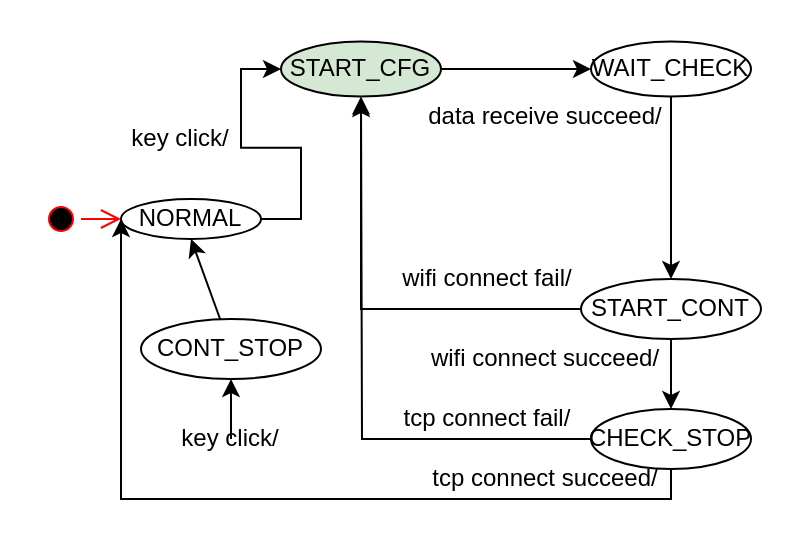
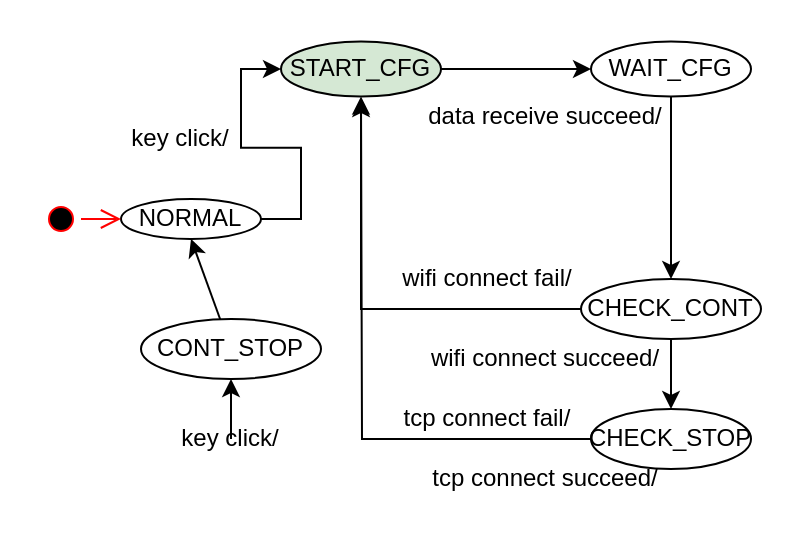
  <mxCell id="0" />
  <mxCell id="1" parent="0" />
  <mxCell id="2" value="" style="edgeStyle=orthogonalEdgeStyle;rounded=0;orthogonalLoop=1;jettySize=auto;html=1;entryX=0;entryY=0.5;entryDx=0;entryDy=0;" edge="1" parent="1" source="3" target="7"><mxGeometry relative="1" as="geometry"><mxPoint x="115" y="19" as="targetPoint" /></mxGeometry></mxCell>
  <mxCell id="3" value="NORMAL" style="ellipse;whiteSpace=wrap;html=1;" vertex="1" parent="1"><mxGeometry x="60" y="99" width="70" height="20" as="geometry" /></mxCell>
  <mxCell id="4" value="" style="ellipse;html=1;shape=startState;fillColor=#000000;strokeColor=#ff0000;" vertex="1" parent="1"><mxGeometry x="20" y="99" width="20" height="20" as="geometry" /></mxCell>
  <mxCell id="5" value="" style="edgeStyle=orthogonalEdgeStyle;html=1;verticalAlign=bottom;endArrow=open;endSize=8;strokeColor=#ff0000;entryX=0;entryY=0.5;entryDx=0;entryDy=0;" edge="1" source="4" parent="1" target="3"><mxGeometry relative="1" as="geometry"><mxPoint x="110" y="109" as="targetPoint" /></mxGeometry></mxCell>
  <mxCell id="6" value="" style="edgeStyle=orthogonalEdgeStyle;rounded=0;orthogonalLoop=1;jettySize=auto;html=1;" edge="1" parent="1" source="7" target="9"><mxGeometry relative="1" as="geometry" /></mxCell>
  <mxCell id="7" value="START_CFG" style="ellipse;whiteSpace=wrap;html=1;fillColor=#d5e8d4;" vertex="1" parent="1"><mxGeometry x="140" y="20.25" width="80" height="27.5" as="geometry" /></mxCell>
  <mxCell id="8" value="" style="edgeStyle=orthogonalEdgeStyle;rounded=0;orthogonalLoop=1;jettySize=auto;html=1;entryX=0.5;entryY=0;entryDx=0;entryDy=0;" edge="1" parent="1" source="9" target="12"><mxGeometry relative="1" as="geometry"><mxPoint x="335" y="136.5" as="targetPoint" /></mxGeometry></mxCell>
- <mxCell id="9" value="WAIT_CHECK" style="ellipse;whiteSpace=wrap;html=1;" vertex="1" parent="1"><mxGeometry x="295" y="20.25" width="80" height="27.5" as="geometry" /></mxCell>
+ <mxCell id="9" value="WAIT_CFG" style="ellipse;whiteSpace=wrap;html=1;" vertex="1" parent="1"><mxGeometry x="295" y="20.25" width="80" height="27.5" as="geometry" /></mxCell>
  <mxCell id="10" value="" style="edgeStyle=orthogonalEdgeStyle;rounded=0;orthogonalLoop=1;jettySize=auto;html=1;entryX=0.5;entryY=0;entryDx=0;entryDy=0;" edge="1" parent="1" source="12" target="15"><mxGeometry relative="1" as="geometry"><mxPoint x="335" y="274" as="targetPoint" /></mxGeometry></mxCell>
  <mxCell id="11" value="" style="edgeStyle=orthogonalEdgeStyle;rounded=0;orthogonalLoop=1;jettySize=auto;html=1;entryX=0.5;entryY=1;entryDx=0;entryDy=0;" edge="1" parent="1" source="12" target="7"><mxGeometry relative="1" as="geometry"><mxPoint x="165" y="154" as="targetPoint" /></mxGeometry></mxCell>
- <mxCell id="12" value="START_CONT" style="ellipse;whiteSpace=wrap;html=1;" vertex="1" parent="1"><mxGeometry x="290" y="139" width="90" height="30" as="geometry" /></mxCell>
+ <mxCell id="12" value="CHECK_CONT" style="ellipse;whiteSpace=wrap;html=1;" vertex="1" parent="1"><mxGeometry x="290" y="139" width="90" height="30" as="geometry" /></mxCell>
  <mxCell id="13" value="" style="edgeStyle=orthogonalEdgeStyle;rounded=0;orthogonalLoop=1;jettySize=auto;html=1;" edge="1" parent="1" source="15"><mxGeometry relative="1" as="geometry"><mxPoint x="180" y="49" as="targetPoint" /></mxGeometry></mxCell>
- <mxCell id="14" value="" style="edgeStyle=orthogonalEdgeStyle;rounded=0;orthogonalLoop=1;jettySize=auto;html=1;entryX=0;entryY=0.5;entryDx=0;entryDy=0;" edge="1" parent="1" source="15" target="3"><mxGeometry relative="1" as="geometry"><mxPoint x="410" y="214" as="targetPoint" /><Array as="points"><mxPoint x="335" y="249" /><mxPoint x="60" y="249" /><mxPoint x="60" y="109" /></Array></mxGeometry></mxCell>
  <mxCell id="15" value="CHECK_STOP" style="ellipse;whiteSpace=wrap;html=1;" vertex="1" parent="1"><mxGeometry x="295" y="204" width="80" height="30" as="geometry" /></mxCell>
  <mxCell id="16" value="CONT_STOP" style="ellipse;whiteSpace=wrap;html=1;direction=west;" vertex="1" parent="1"><mxGeometry x="70" y="159" width="90" height="30" as="geometry" /></mxCell>
  <mxCell id="17" value="key click/" style="text;html=1;strokeColor=none;fillColor=none;align=center;verticalAlign=middle;whiteSpace=wrap;rounded=0;rotation=0;" vertex="1" parent="1"><mxGeometry x="60" y="59" width="60" height="20" as="geometry" /></mxCell>
  <mxCell id="18" value="" style="endArrow=classic;html=1;entryX=0.5;entryY=1;entryDx=0;entryDy=0;" edge="1" parent="1" source="16" target="3"><mxGeometry width="50" height="50" relative="1" as="geometry"><mxPoint x="10" y="219" as="sourcePoint" /><mxPoint x="60" y="169" as="targetPoint" /></mxGeometry></mxCell>
  <mxCell id="19" value="key click/" style="text;html=1;strokeColor=none;fillColor=none;align=center;verticalAlign=middle;whiteSpace=wrap;rounded=0;rotation=0;" vertex="1" parent="1"><mxGeometry x="85" y="209" width="60" height="20" as="geometry" /></mxCell>
  <mxCell id="20" value="" style="endArrow=classic;html=1;entryX=0.5;entryY=0;entryDx=0;entryDy=0;exitX=0.5;exitY=0.5;exitDx=0;exitDy=0;exitPerimeter=0;" edge="1" parent="1" source="19" target="16"><mxGeometry width="50" height="50" relative="1" as="geometry"><mxPoint x="20" y="299" as="sourcePoint" /><mxPoint x="70" y="249" as="targetPoint" /></mxGeometry></mxCell>
  <mxCell id="21" value="wifi connect fail/" style="text;html=1;strokeColor=none;fillColor=none;align=center;verticalAlign=middle;whiteSpace=wrap;rounded=0;rotation=0;" vertex="1" parent="1"><mxGeometry x="190.57" y="129" width="105" height="20" as="geometry" /></mxCell>
  <mxCell id="22" value="wifi connect succeed/" style="text;html=1;strokeColor=none;fillColor=none;align=center;verticalAlign=middle;whiteSpace=wrap;rounded=0;rotation=0;" vertex="1" parent="1"><mxGeometry x="210" y="169" width="125" height="20" as="geometry" /></mxCell>
  <mxCell id="23" value="tcp connect fail/" style="text;html=1;strokeColor=none;fillColor=none;align=center;verticalAlign=middle;whiteSpace=wrap;rounded=0;rotation=0;" vertex="1" parent="1"><mxGeometry x="190.57" y="199" width="105" height="20" as="geometry" /></mxCell>
  <mxCell id="24" value="tcp connect succeed/" style="text;html=1;strokeColor=none;fillColor=none;align=center;verticalAlign=middle;whiteSpace=wrap;rounded=0;rotation=0;" vertex="1" parent="1"><mxGeometry x="210" y="229" width="125" height="20" as="geometry" /></mxCell>
  <mxCell id="25" value="data receive succeed/" style="text;html=1;strokeColor=none;fillColor=none;align=center;verticalAlign=middle;whiteSpace=wrap;rounded=0;rotation=0;" vertex="1" parent="1"><mxGeometry x="205" y="47.75" width="135" height="20" as="geometry" /></mxCell>
